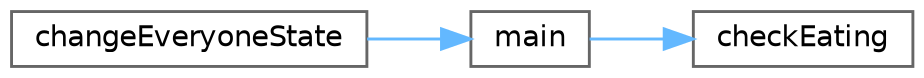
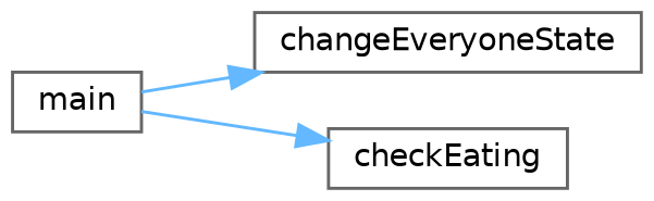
  digraph {
    rankdir=RL
    node [color=grey40 fillcolor=white fontname=Helvetica fontsize=10 shape=box style=filled]
    edge [color=steelblue1 dir=back fontname=Helvetica fontsize=10 labelfontname=Helvetica labelfontsize=10 style=solid]
    n1 [height=0.2 label=changeEveryoneState width=0.4]
    n2 [height=0.2 label=main width=0.4]
    n3 [height=0.2 label=checkEating width=0.4]
-   n2 -> n1
+   n1 -> n2
    n3 -> n2
  }
